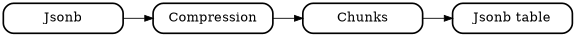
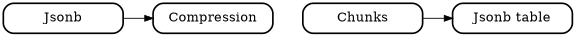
  digraph {
    rankdir=LR
    node [fontsize=16 penwidth=2 shape=rectangle style=rounded]
    n1 [label="Jsonb table" width=2]
    Jsonb [width=2]
    Compression [width=2]
    Chunks [width=2]
    Jsonb -> Compression
-   Compression -> Chunks
    Chunks -> n1
  }
